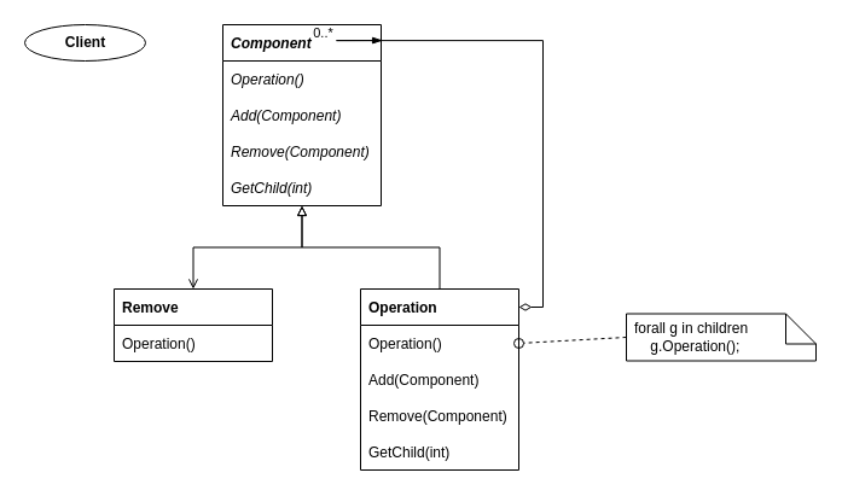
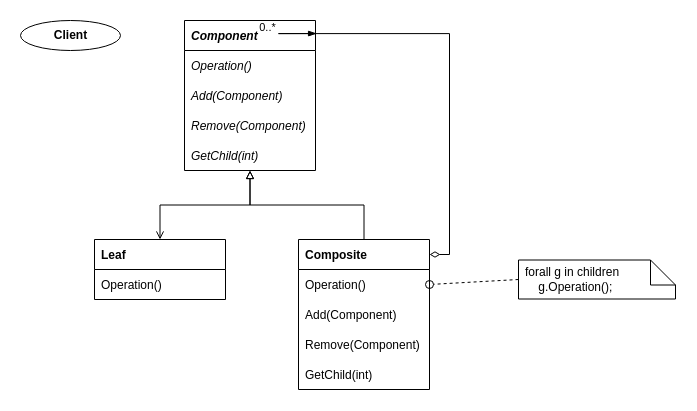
  <mxCell id="0" />
  <mxCell id="1" parent="0" />
  <mxCell id="2" value="&lt;b&gt;Client&lt;/b&gt;" style="ellipse;html=1;fontSize=12;startSize=25;arcSize=12;spacing=2;fillColor=none;" parent="1" vertex="1"><mxGeometry x="20" y="20" width="100" height="30" as="geometry" /></mxCell>
  <mxCell id="3" value="" style="edgeStyle=orthogonalEdgeStyle;rounded=0;orthogonalLoop=1;jettySize=auto;html=1;entryX=0.5;entryY=0;entryDx=0;entryDy=0;endArrow=open;endFill=0;startArrow=block;startFill=0;" edge="1" parent="1" source="5" target="10"><mxGeometry relative="1" as="geometry" /></mxCell>
  <mxCell id="4" value="" style="edgeStyle=orthogonalEdgeStyle;rounded=0;orthogonalLoop=1;jettySize=auto;html=1;startArrow=block;startFill=0;endArrow=none;endFill=0;entryX=0.5;entryY=0;entryDx=0;entryDy=0;" edge="1" parent="1" source="5" target="14"><mxGeometry relative="1" as="geometry" /></mxCell>
  <mxCell id="5" value="Component" style="swimlane;fontStyle=3;childLayout=stackLayout;horizontal=1;startSize=30;fillColor=none;horizontalStack=0;resizeParent=1;resizeParentMax=0;resizeLast=0;collapsible=0;marginBottom=0;fontSize=12;swimlaneHead=1;swimlaneBody=1;connectable=1;allowArrows=1;dropTarget=1;align=left;spacingLeft=5;" vertex="1" parent="1"><mxGeometry x="184" y="20" width="131" height="150" as="geometry"><mxRectangle x="245" y="370" width="90" height="26" as="alternateBounds" /></mxGeometry></mxCell>
  <mxCell id="6" value="Operation()" style="text;strokeColor=none;fillColor=none;align=left;verticalAlign=middle;spacingLeft=5;spacingRight=4;overflow=hidden;rotatable=0;points=[[0,0.5],[1,0.5]];portConstraint=eastwest;fontSize=12;fontStyle=2;connectable=0;" vertex="1" parent="5"><mxGeometry y="30" width="131" height="30" as="geometry" /></mxCell>
  <mxCell id="7" value="Add(Component)" style="text;strokeColor=none;fillColor=none;align=left;verticalAlign=middle;spacingLeft=5;spacingRight=4;overflow=hidden;rotatable=0;points=[[0,0.5],[1,0.5]];portConstraint=eastwest;fontSize=12;fontStyle=2;connectable=0;" vertex="1" parent="5"><mxGeometry y="60" width="131" height="30" as="geometry" /></mxCell>
  <mxCell id="8" value="Remove(Component)" style="text;strokeColor=none;fillColor=none;align=left;verticalAlign=middle;spacingLeft=5;spacingRight=4;overflow=hidden;rotatable=0;points=[[0,0.5],[1,0.5]];portConstraint=eastwest;fontSize=12;fontStyle=2;connectable=0;" vertex="1" parent="5"><mxGeometry y="90" width="131" height="30" as="geometry" /></mxCell>
  <mxCell id="9" value="GetChild(int)" style="text;strokeColor=none;fillColor=none;align=left;verticalAlign=middle;spacingLeft=5;spacingRight=4;overflow=hidden;rotatable=0;points=[[0,0.5],[1,0.5]];portConstraint=eastwest;fontSize=12;fontStyle=2;connectable=0;" vertex="1" parent="5"><mxGeometry y="120" width="131" height="30" as="geometry" /></mxCell>
- <mxCell id="10" value="Remove" style="swimlane;fontStyle=1;childLayout=stackLayout;horizontal=1;startSize=30;fillColor=none;horizontalStack=0;resizeParent=1;resizeParentMax=0;resizeLast=0;collapsible=0;marginBottom=0;fontSize=12;swimlaneHead=1;swimlaneBody=1;connectable=1;allowArrows=1;dropTarget=1;align=left;spacingLeft=5;" vertex="1" parent="1"><mxGeometry x="94" y="239" width="131" height="60" as="geometry"><mxRectangle x="245" y="370" width="90" height="26" as="alternateBounds" /></mxGeometry></mxCell>
+ <mxCell id="10" value="Leaf" style="swimlane;fontStyle=1;childLayout=stackLayout;horizontal=1;startSize=30;fillColor=none;horizontalStack=0;resizeParent=1;resizeParentMax=0;resizeLast=0;collapsible=0;marginBottom=0;fontSize=12;swimlaneHead=1;swimlaneBody=1;connectable=1;allowArrows=1;dropTarget=1;align=left;spacingLeft=5;" vertex="1" parent="1"><mxGeometry x="94" y="239" width="131" height="60" as="geometry"><mxRectangle x="245" y="370" width="90" height="26" as="alternateBounds" /></mxGeometry></mxCell>
  <mxCell id="11" value="Operation()" style="text;strokeColor=none;fillColor=none;align=left;verticalAlign=middle;spacingLeft=5;spacingRight=4;overflow=hidden;rotatable=0;points=[[0,0.5],[1,0.5]];portConstraint=eastwest;fontSize=12;fontStyle=0" vertex="1" parent="10"><mxGeometry y="30" width="131" height="30" as="geometry" /></mxCell>
  <mxCell id="12" value="" style="edgeStyle=orthogonalEdgeStyle;rounded=0;orthogonalLoop=1;jettySize=auto;html=1;startArrow=diamondThin;startFill=0;endArrow=blockThin;endFill=1;startSize=8;entryX=1.008;entryY=0.087;entryDx=0;entryDy=0;exitX=1;exitY=0.1;exitDx=0;exitDy=0;exitPerimeter=0;entryPerimeter=0;" edge="1" parent="1" source="14" target="5"><mxGeometry relative="1" as="geometry"><mxPoint x="322" y="95" as="targetPoint" /></mxGeometry></mxCell>
  <mxCell id="13" value="0..*" style="edgeLabel;html=1;align=center;verticalAlign=middle;resizable=0;points=[];" vertex="1" connectable="0" parent="12"><mxGeometry x="0.834" y="-1" relative="1" as="geometry"><mxPoint x="-13" y="-8" as="offset" /></mxGeometry></mxCell>
- <mxCell id="14" value="Operation" style="swimlane;fontStyle=1;childLayout=stackLayout;horizontal=1;startSize=30;fillColor=none;horizontalStack=0;resizeParent=1;resizeParentMax=0;resizeLast=0;collapsible=0;marginBottom=0;fontSize=12;swimlaneHead=1;swimlaneBody=1;connectable=1;allowArrows=1;dropTarget=1;align=left;spacingLeft=5;" vertex="1" parent="1"><mxGeometry x="298" y="239" width="131" height="150" as="geometry"><mxRectangle x="245" y="370" width="90" height="26" as="alternateBounds" /></mxGeometry></mxCell>
+ <mxCell id="14" value="Composite" style="swimlane;fontStyle=1;childLayout=stackLayout;horizontal=1;startSize=30;fillColor=none;horizontalStack=0;resizeParent=1;resizeParentMax=0;resizeLast=0;collapsible=0;marginBottom=0;fontSize=12;swimlaneHead=1;swimlaneBody=1;connectable=1;allowArrows=1;dropTarget=1;align=left;spacingLeft=5;" vertex="1" parent="1"><mxGeometry x="298" y="239" width="131" height="150" as="geometry"><mxRectangle x="245" y="370" width="90" height="26" as="alternateBounds" /></mxGeometry></mxCell>
  <mxCell id="15" value="Operation()" style="text;strokeColor=none;fillColor=none;align=left;verticalAlign=middle;spacingLeft=5;spacingRight=4;overflow=hidden;rotatable=0;points=[[0,0.5],[1,0.5]];portConstraint=eastwest;fontSize=12;fontStyle=0" vertex="1" parent="14"><mxGeometry y="30" width="131" height="30" as="geometry" /></mxCell>
  <mxCell id="16" value="Add(Component)" style="text;strokeColor=none;fillColor=none;align=left;verticalAlign=middle;spacingLeft=5;spacingRight=4;overflow=hidden;rotatable=0;points=[[0,0.5],[1,0.5]];portConstraint=eastwest;fontSize=12;fontStyle=0" vertex="1" parent="14"><mxGeometry y="60" width="131" height="30" as="geometry" /></mxCell>
  <mxCell id="17" value="Remove(Component)" style="text;strokeColor=none;fillColor=none;align=left;verticalAlign=middle;spacingLeft=5;spacingRight=4;overflow=hidden;rotatable=0;points=[[0,0.5],[1,0.5]];portConstraint=eastwest;fontSize=12;fontStyle=0" vertex="1" parent="14"><mxGeometry y="90" width="131" height="30" as="geometry" /></mxCell>
  <mxCell id="18" value="GetChild(int)" style="text;strokeColor=none;fillColor=none;align=left;verticalAlign=middle;spacingLeft=5;spacingRight=4;overflow=hidden;rotatable=0;points=[[0,0.5],[1,0.5]];portConstraint=eastwest;fontSize=12;fontStyle=0" vertex="1" parent="14"><mxGeometry y="120" width="131" height="30" as="geometry" /></mxCell>
  <mxCell id="19" value="forall g in children&lt;br&gt;&amp;nbsp; &amp;nbsp; g.Operation();" style="shape=note2;boundedLbl=1;whiteSpace=wrap;html=1;size=25;verticalAlign=middle;align=left;spacingLeft=5;fontSize=12;startSize=30;fillColor=none;" vertex="1" parent="1"><mxGeometry x="518" y="259.5" width="157" height="39" as="geometry" /></mxCell>
  <mxCell id="20" value="" style="html=1;verticalAlign=bottom;labelBackgroundColor=none;endArrow=oval;endFill=0;endSize=8;rounded=0;fontSize=12;exitX=0;exitY=0.5;exitDx=0;exitDy=0;exitPerimeter=0;anchorPointDirection=0;dashed=1;entryX=1;entryY=0.5;entryDx=0;entryDy=0;" edge="1" parent="1" source="19" target="15"><mxGeometry width="160" relative="1" as="geometry"><mxPoint x="262" y="503" as="sourcePoint" /><mxPoint x="238" y="503" as="targetPoint" /></mxGeometry></mxCell>
